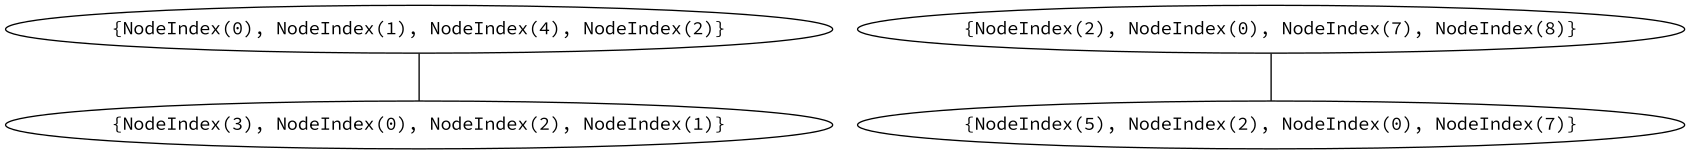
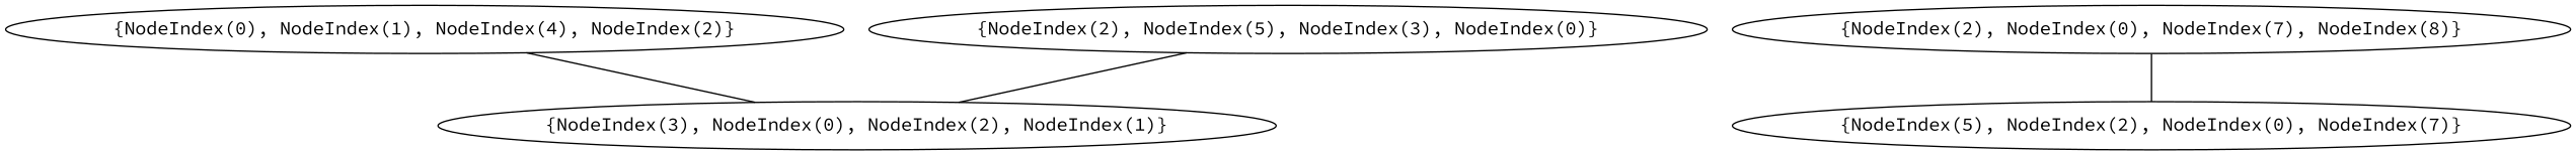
  graph {
    fontname="Source Code Pro"
    node [fontname="Source Code Pro"]
    edge [fontname="Source Code Pro"]
    n1 [label="{NodeIndex(3), NodeIndex(0), NodeIndex(2), NodeIndex(1)}"]
    n2 [label="{NodeIndex(0), NodeIndex(1), NodeIndex(4), NodeIndex(2)}"]
+   n3 [label="{NodeIndex(2), NodeIndex(5), NodeIndex(3), NodeIndex(0)}"]
    n4 [label="{NodeIndex(5), NodeIndex(2), NodeIndex(0), NodeIndex(7)}"]
    n5 [label="{NodeIndex(2), NodeIndex(0), NodeIndex(7), NodeIndex(8)}"]
    n2 -- n1
+   n3 -- n1
    n5 -- n4
  }
